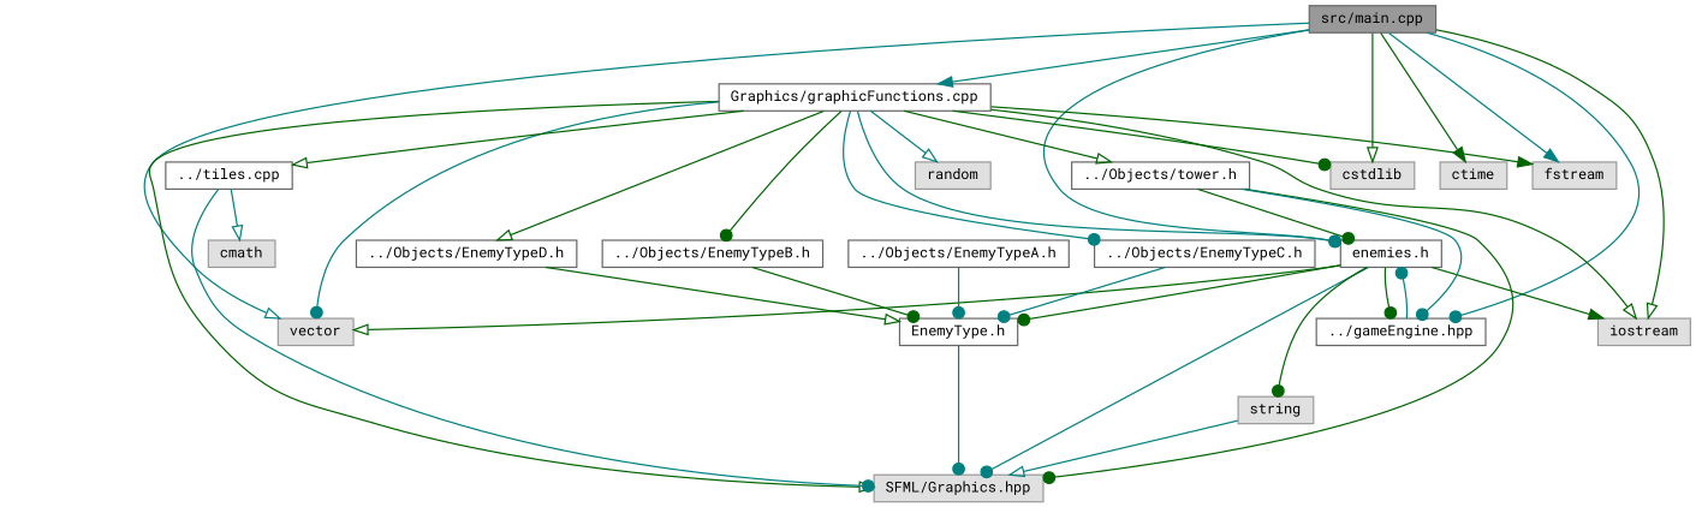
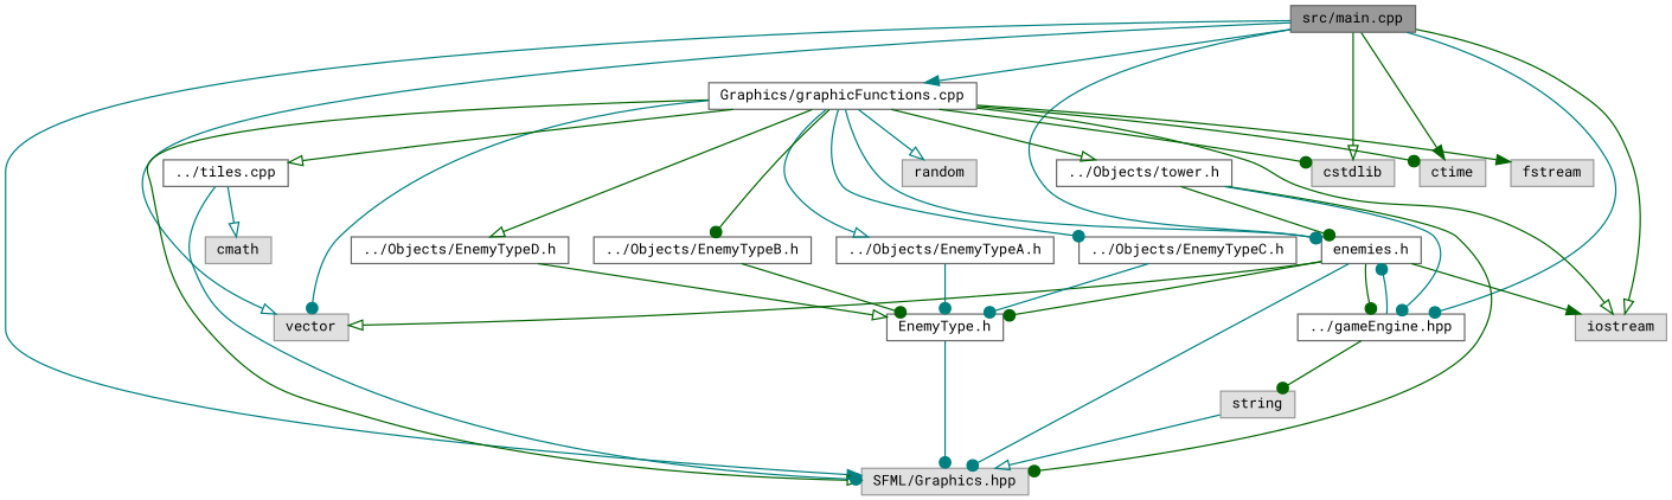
  digraph {
    fontname="Roboto Mono"
    node [color=grey40 fillcolor=white fontname="Roboto Mono" fontsize=10 shape=box style=filled]
    edge [arrowhead=dot color=darkgreen fontname="Roboto Mono" fontsize=10 labelfontname=Helvetica labelfontsize=10 style=solid]
    n1 [color=gray40 fillcolor=grey60 fontcolor=black height=0.2 label="src/main.cpp" width=0.4]
    n2 [color=grey60 fillcolor="#E0E0E0" height=0.2 label="SFML/Graphics.hpp" width=0.4]
    n3 [color=grey60 fillcolor="#E0E0E0" height=0.2 label=cstdlib width=0.4]
    n4 [color=grey60 fillcolor="#E0E0E0" height=0.2 label=ctime width=0.4]
    n5 [height=0.2 label="Graphics/graphicFunctions.cpp" width=0.4]
    n6 [color=grey60 fillcolor="#E0E0E0" height=0.2 label=vector width=0.4]
    n7 [color=grey60 fillcolor="#E0E0E0" height=0.2 label=iostream width=0.4]
    n8 [height=0.2 label="enemies.h" width=0.4]
    n9 [height=0.2 label="../gameEngine.hpp" width=0.4]
    n10 [color=grey60 fillcolor="#E0E0E0" height=0.2 label=fstream width=0.4]
    n11 [color=grey60 fillcolor="#E0E0E0" height=0.2 label=random width=0.4]
    n12 [height=0.2 label="../Objects/tower.h" width=0.4]
    n13 [height=0.2 label="../tiles.cpp" width=0.4]
    n14 [height=0.2 label="../Objects/EnemyTypeA.h" width=0.4]
    n15 [height=0.2 label="../Objects/EnemyTypeB.h" width=0.4]
    n16 [height=0.2 label="../Objects/EnemyTypeC.h" width=0.4]
    n17 [height=0.2 label="../Objects/EnemyTypeD.h" width=0.4]
    n18 [color=grey60 fillcolor="#E0E0E0" height=0.2 label=string width=0.4]
    n19 [height=0.2 label="EnemyType.h" width=0.4]
    n20 [color=grey60 fillcolor="#E0E0E0" height=0.2 label=cmath width=0.4]
-   n1 -> n10 [arrowhead=normal color=teal]
+   n1 -> n2 [arrowhead=normal color=teal]
    n1 -> n3 [arrowhead=onormal]
    n1 -> n4 [arrowhead=normal]
    n1 -> n5 [arrowhead=normal color=teal]
    n1 -> n6 [arrowhead=onormal color=teal]
    n1 -> n7 [arrowhead=onormal]
    n1 -> n8 [color=teal]
    n1 -> n9 [color=teal]
    n5 -> n2 [arrowhead=onormal]
    n5 -> n3
+   n5 -> n4
    n5 -> n6 [color=teal]
    n5 -> n7 [arrowhead=onormal]
    n5 -> n8 [color=teal]
    n5 -> n10 [arrowhead=normal]
    n5 -> n11 [arrowhead=onormal color=teal]
    n5 -> n12 [arrowhead=onormal]
    n5 -> n13 [arrowhead=onormal]
+   n5 -> n14 [arrowhead=onormal color=teal]
    n5 -> n15
    n5 -> n16 [color=teal]
    n5 -> n17 [arrowhead=onormal]
    n8 -> n2 [color=teal]
    n8 -> n6 [arrowhead=onormal]
    n8 -> n7 [arrowhead=normal]
    n8 -> n9
-   n8 -> n18
+   n9 -> n18
    n8 -> n19
    n9 -> n8 [color=teal]
    n12 -> n2
    n12 -> n8
    n12 -> n9 [color=teal]
    n13 -> n2 [color=teal]
    n13 -> n20 [arrowhead=onormal color=teal]
    n14 -> n19 [color=teal]
    n15 -> n19
    n16 -> n19 [color=teal]
    n17 -> n19 [arrowhead=onormal]
    n18 -> n2 [arrowhead=onormal color=teal]
    n19 -> n2 [color=teal]
  }
